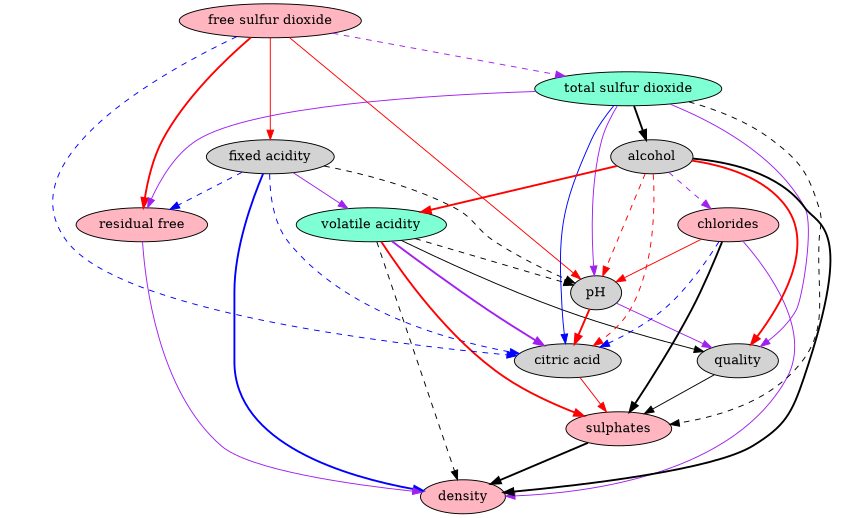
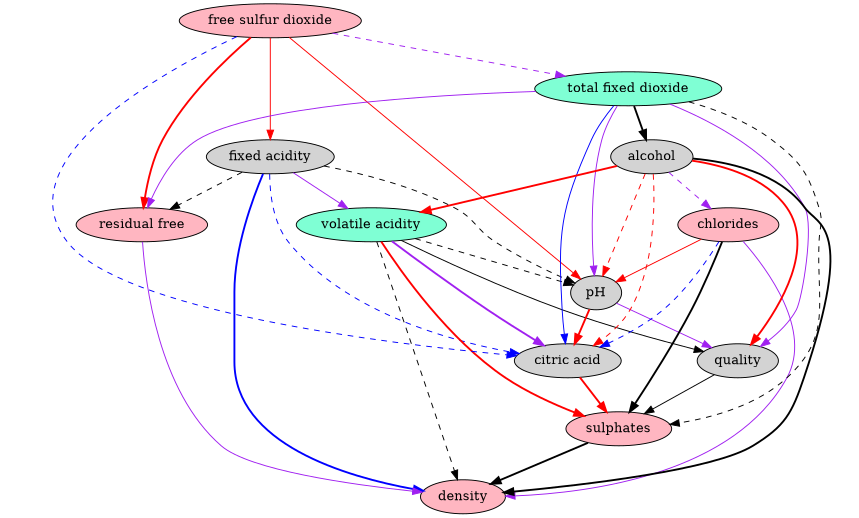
  strict digraph {
    node [fillcolor=lightgrey style=filled]
    edge [color=red style=solid]
    n1 [label="fixed acidity"]
    n2 [fillcolor=aquamarine label="volatile acidity"]
    n3 [label="citric acid"]
    n4 [fillcolor=lightpink label="residual free"]
    n5 [fillcolor=lightpink label=density]
    n6 [label=pH]
    n7 [fillcolor=lightpink label=sulphates]
    n8 [label=quality]
    n9 [fillcolor=lightpink label=chlorides]
    n10 [fillcolor=lightpink label="free sulfur dioxide"]
-   n11 [fillcolor=aquamarine label="total sulfur dioxide"]
+   n11 [fillcolor=aquamarine label="total fixed dioxide"]
    n12 [label=alcohol]
    n1 -> n2 [color=purple]
    n1 -> n3 [color=blue style=dashed]
-   n1 -> n4 [color=blue style=dashed]
+   n1 -> n4 [color=black style=dashed]
    n1 -> n5 [color=blue style=bold]
    n1 -> n6 [color=black style=dashed]
    n2 -> n3 [color=purple style=bold]
    n2 -> n5 [color=black style=dashed]
    n2 -> n6 [color=black style=dashed]
    n2 -> n7 [style=bold]
    n2 -> n8 [color=black]
-   n3 -> n7
+   n3 -> n7 [style=bold]
    n4 -> n5 [color=purple]
    n6 -> n3 [style=bold]
    n6 -> n8 [color=purple]
    n7 -> n5 [color=black style=bold]
    n8 -> n7 [color=black]
    n9 -> n3 [color=blue style=dashed]
    n9 -> n5 [color=purple]
    n9 -> n6
    n9 -> n7 [color=black style=bold]
    n10 -> n1
    n10 -> n3 [color=blue style=dashed]
    n10 -> n4 [style=bold]
    n10 -> n6
    n10 -> n11 [color=purple style=dashed]
    n11 -> n3 [color=blue]
    n11 -> n4 [color=purple]
    n11 -> n6 [color=purple]
    n11 -> n7 [color=black style=dashed]
    n11 -> n8 [color=purple]
    n11 -> n12 [color=black style=bold]
    n12 -> n2 [style=bold]
    n12 -> n3 [style=dashed]
    n12 -> n5 [color=black style=bold]
    n12 -> n6 [style=dashed]
    n12 -> n8 [style=bold]
    n12 -> n9 [color=purple style=dashed]
  }
